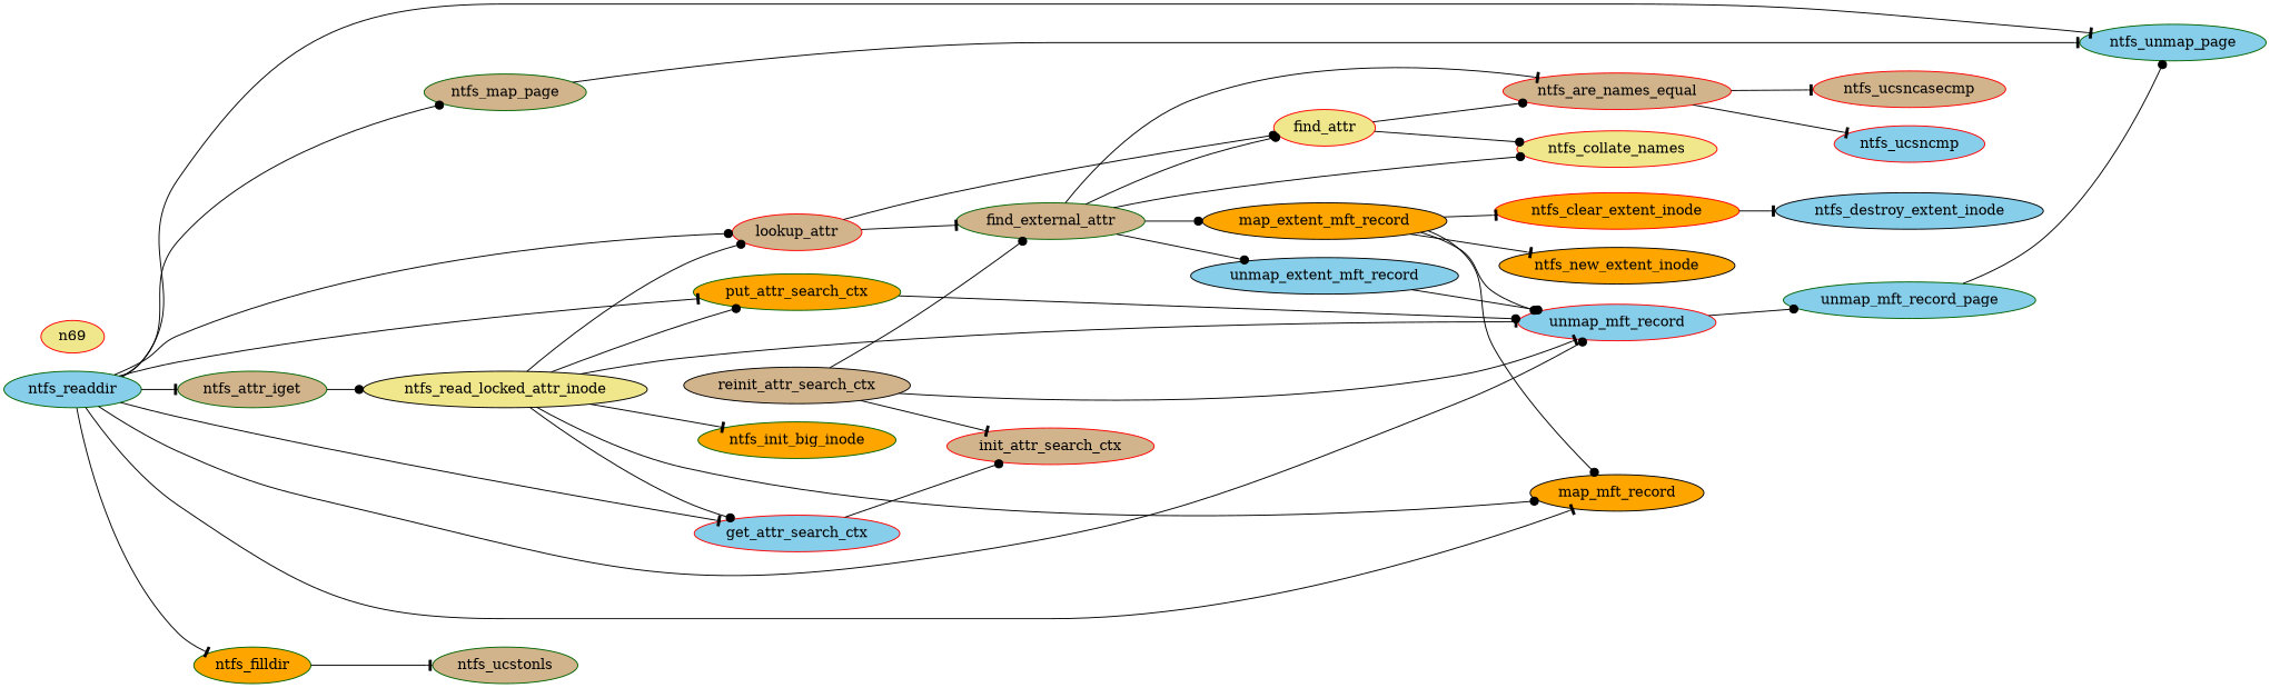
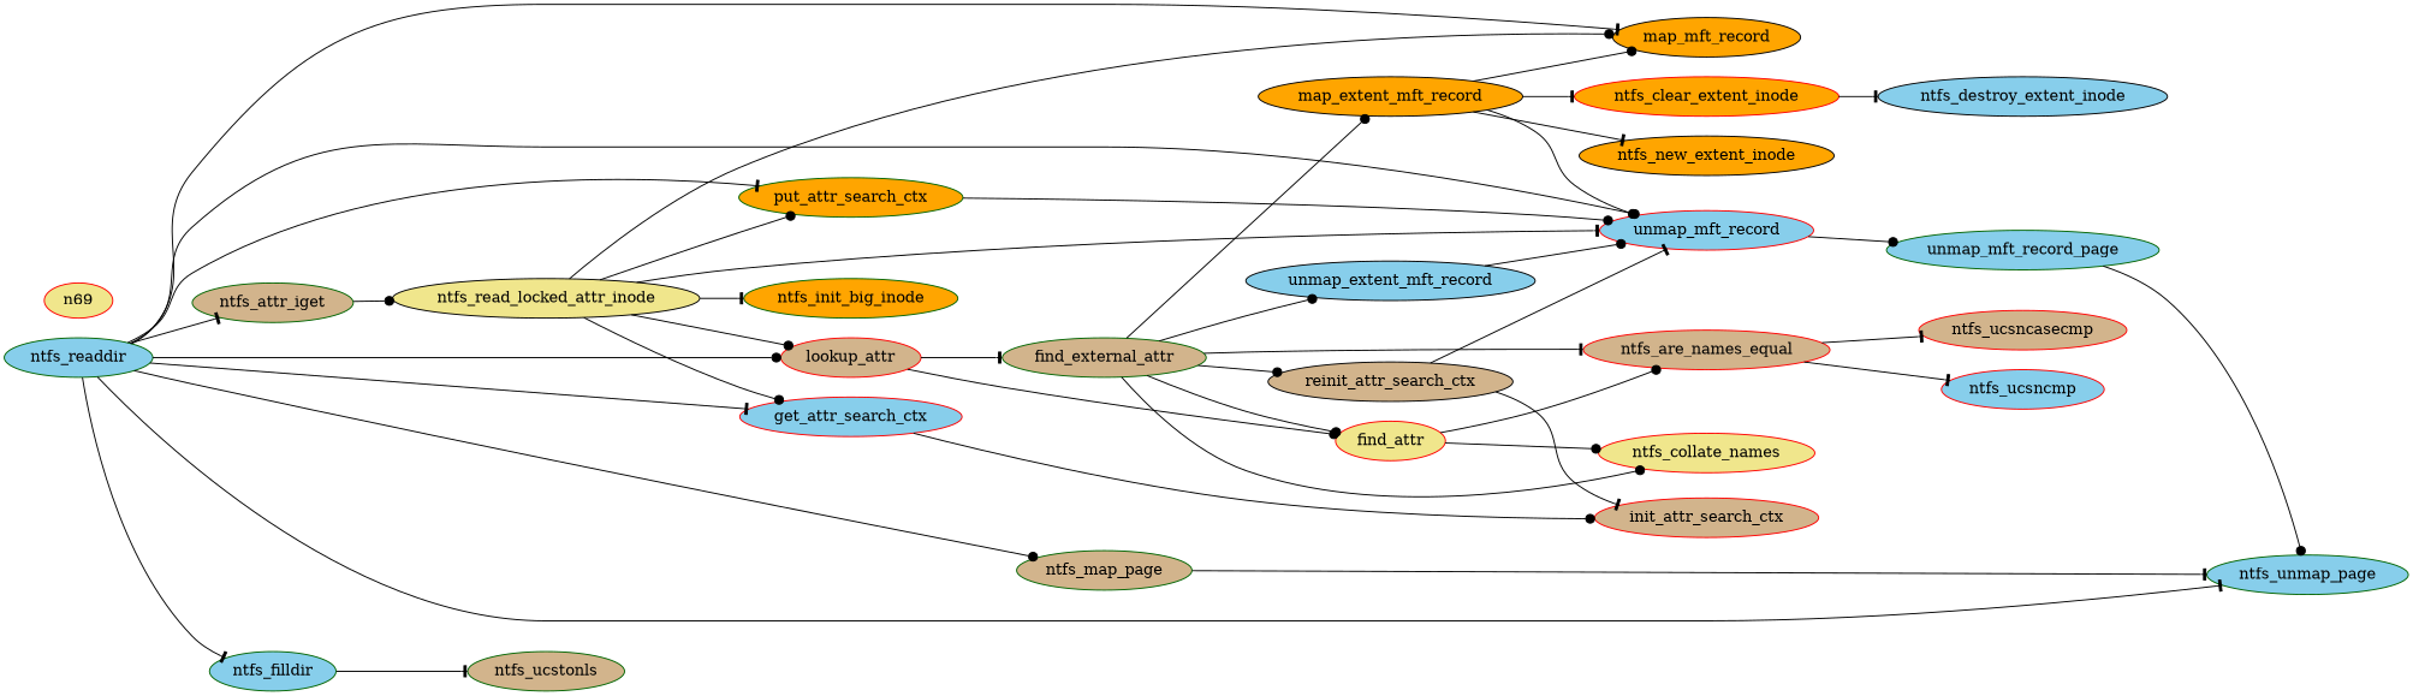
  digraph {
    color=black
    fontcolor=black
    fontname="Times-Roman"
    fontsize=14
    rankdir=LR
    node [color=red fillcolor=tan fontcolor=black fontname="Times-Roman" fontsize=14 shape=ellipse style=filled]
    edge [arrowhead=dot color=black fontcolor=black fontname="Times-Roman" fontsize=14]
    find_attr [fillcolor=khaki height=0.500000 width=0.940000]
    ntfs_are_names_equal [height=0.500000 width=2.030000]
    ntfs_collate_names [fillcolor=khaki height=0.500000 width=1.780000]
    ntfs_ucsncasecmp [height=0.500000 width=1.690000]
    ntfs_ucsncmp [fillcolor=skyblue height=0.500000 width=1.360000]
    find_external_attr [color=darkgreen height=0.500000 width=1.670000]
    map_extent_mft_record [color=black fillcolor=orange height=0.500000 width=2.140000]
    reinit_attr_search_ctx [color=black height=0.500000 width=1.970000]
    unmap_extent_mft_record [color=black fillcolor=skyblue height=0.500000 width=2.330000]
    map_mft_record [color=black fillcolor=orange height=0.500000 width=1.580000]
    unmap_mft_record [fillcolor=skyblue height=0.500000 width=1.780000]
    ntfs_clear_extent_inode [fillcolor=orange height=0.500000 width=2.140000]
    ntfs_new_extent_inode [color=black fillcolor=orange height=0.500000 width=2.080000]
    init_attr_search_ctx [height=0.500000 width=1.830000]
    unmap_mft_record_page [color=darkgreen fillcolor=skyblue height=0.500000 width=2.220000]
    ntfs_destroy_extent_inode [color=black fillcolor=skyblue height=0.500000 width=2.330000]
    ntfs_unmap_page [color=darkgreen fillcolor=skyblue height=0.500000 width=1.670000]
    get_attr_search_ctx [fillcolor=skyblue height=0.500000 width=1.810000]
    ntfs_map_page [color=darkgreen height=0.500000 width=1.470000]
    lookup_attr [height=0.500000 width=1.170000]
    ntfs_attr_iget [color=darkgreen height=0.500000 width=1.310000]
    ntfs_read_locked_attr_inode [color=black fillcolor=khaki height=0.500000 width=2.500000]
    put_attr_search_ctx [color=darkgreen fillcolor=orange height=0.500000 width=1.810000]
    ntfs_init_big_inode [color=darkgreen fillcolor=orange height=0.500000 width=1.810000]
-   ntfs_filldir [color=darkgreen fillcolor=orange height=0.500000 width=1.110000]
+   ntfs_filldir [color=darkgreen fillcolor=skyblue height=0.500000 width=1.110000]
    ntfs_ucstonls [color=darkgreen height=0.500000 width=1.310000]
    ntfs_readdir [color=darkgreen fillcolor=skyblue height=0.500000 width=1.220000]
    n69 [fillcolor=khaki height=0.416667 width=0.833333]
    find_attr -> ntfs_are_names_equal
    find_attr -> ntfs_collate_names
    ntfs_are_names_equal -> ntfs_ucsncasecmp [arrowhead=tee]
    ntfs_are_names_equal -> ntfs_ucsncmp [arrowhead=tee]
    find_external_attr -> find_attr
    find_external_attr -> ntfs_are_names_equal [arrowhead=tee]
    find_external_attr -> ntfs_collate_names
    find_external_attr -> map_extent_mft_record
-   reinit_attr_search_ctx -> find_external_attr
+   find_external_attr -> reinit_attr_search_ctx
    find_external_attr -> unmap_extent_mft_record
    map_extent_mft_record -> map_mft_record
    map_extent_mft_record -> unmap_mft_record
    map_extent_mft_record -> ntfs_clear_extent_inode [arrowhead=tee]
    map_extent_mft_record -> ntfs_new_extent_inode [arrowhead=tee]
    reinit_attr_search_ctx -> unmap_mft_record [arrowhead=tee]
    reinit_attr_search_ctx -> init_attr_search_ctx [arrowhead=tee]
    unmap_extent_mft_record -> unmap_mft_record
    unmap_mft_record -> unmap_mft_record_page
    ntfs_clear_extent_inode -> ntfs_destroy_extent_inode [arrowhead=tee]
    unmap_mft_record_page -> ntfs_unmap_page
    get_attr_search_ctx -> init_attr_search_ctx
    ntfs_map_page -> ntfs_unmap_page [arrowhead=tee]
    lookup_attr -> find_attr
    lookup_attr -> find_external_attr [arrowhead=tee]
    ntfs_attr_iget -> ntfs_read_locked_attr_inode
    ntfs_read_locked_attr_inode -> map_mft_record
    ntfs_read_locked_attr_inode -> unmap_mft_record [arrowhead=tee]
    ntfs_read_locked_attr_inode -> get_attr_search_ctx
    ntfs_read_locked_attr_inode -> lookup_attr
    ntfs_read_locked_attr_inode -> put_attr_search_ctx
    ntfs_read_locked_attr_inode -> ntfs_init_big_inode [arrowhead=tee]
    put_attr_search_ctx -> unmap_mft_record
    ntfs_filldir -> ntfs_ucstonls [arrowhead=tee]
    ntfs_readdir -> map_mft_record [arrowhead=tee]
    ntfs_readdir -> unmap_mft_record
    ntfs_readdir -> ntfs_unmap_page [arrowhead=tee]
    ntfs_readdir -> get_attr_search_ctx [arrowhead=tee]
    ntfs_readdir -> ntfs_map_page
    ntfs_readdir -> lookup_attr
    ntfs_readdir -> ntfs_attr_iget [arrowhead=tee]
    ntfs_readdir -> put_attr_search_ctx [arrowhead=tee]
    ntfs_readdir -> ntfs_filldir [arrowhead=tee]
  }
